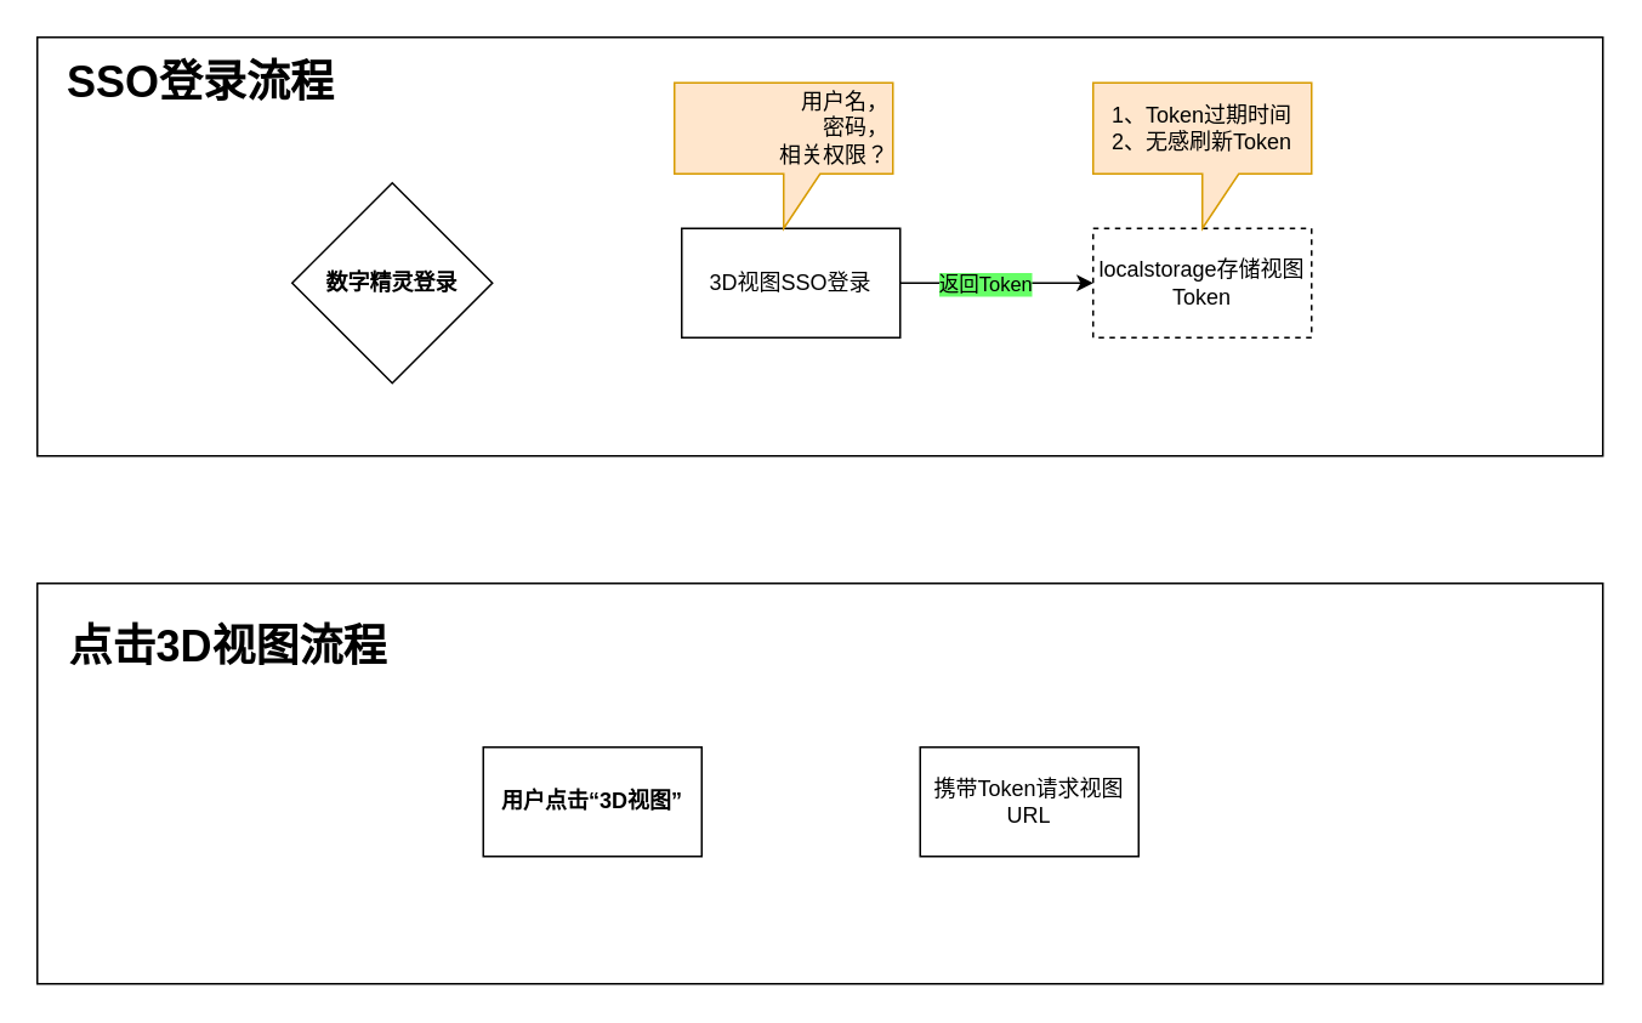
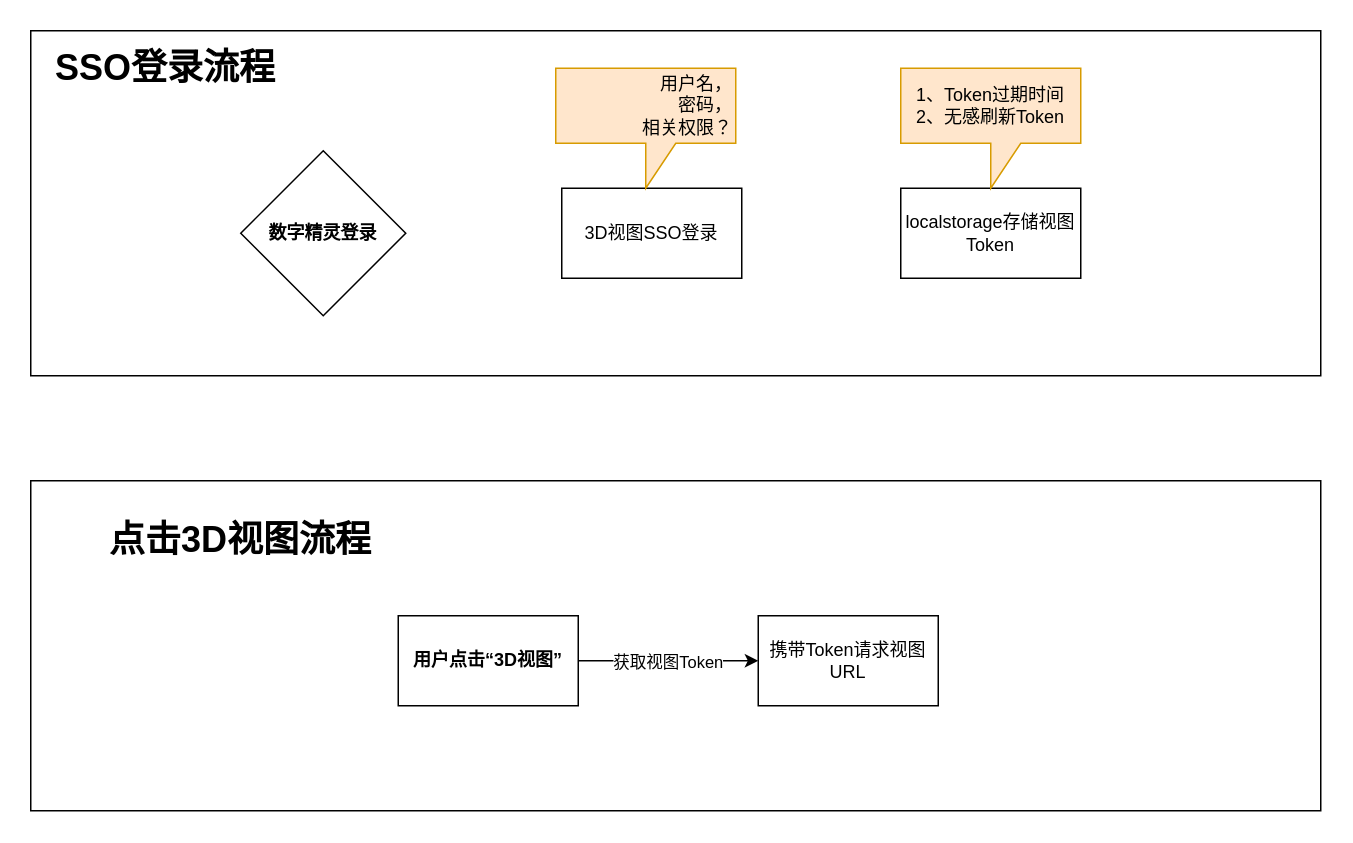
  <mxCell id="0" />
  <mxCell id="1" parent="0" />
  <mxCell id="2" value="" style="rounded=0;whiteSpace=wrap;html=1;labelBackgroundColor=none;fontColor=default;" vertex="1" parent="1"><mxGeometry x="20" y="20" width="860" height="230" as="geometry" /></mxCell>
  <mxCell id="3" value="&lt;h4&gt;数字精灵登录&lt;/h4&gt;" style="rhombus;whiteSpace=wrap;html=1;" vertex="1" parent="1"><mxGeometry x="160" y="100" width="110" height="110" as="geometry" /></mxCell>
- <mxCell id="4" style="edgeStyle=orthogonalEdgeStyle;rounded=0;orthogonalLoop=1;jettySize=auto;html=1;" edge="1" parent="1" source="6" target="8"><mxGeometry relative="1" as="geometry" /></mxCell>
- <mxCell id="5" value="返回Token" style="edgeLabel;html=1;align=center;verticalAlign=middle;resizable=0;points=[];labelBackgroundColor=#66FF66;" vertex="1" connectable="0" parent="4"><mxGeometry x="-0.272" y="-2" relative="1" as="geometry"><mxPoint x="7" y="-2" as="offset" /></mxGeometry></mxCell>
  <mxCell id="6" value="3D视图SSO登录" style="rounded=0;whiteSpace=wrap;html=1;" vertex="1" parent="1"><mxGeometry x="374" y="125" width="120" height="60" as="geometry" /></mxCell>
  <mxCell id="7" value="&lt;span style=&quot;&quot;&gt;用户名，&lt;/span&gt;&lt;br style=&quot;&quot;&gt;&lt;span style=&quot;&quot;&gt;密码，&lt;/span&gt;&lt;br style=&quot;&quot;&gt;&lt;div style=&quot;&quot;&gt;&lt;span style=&quot;background-color: initial;&quot;&gt;相关权限？&lt;/span&gt;&lt;/div&gt;" style="shape=callout;whiteSpace=wrap;html=1;perimeter=calloutPerimeter;align=right;fillColor=#ffe6cc;strokeColor=#d79b00;" vertex="1" parent="1"><mxGeometry x="370" y="45" width="120" height="80" as="geometry" /></mxCell>
- <mxCell id="8" value="localstorage存储视图Token" style="rounded=0;whiteSpace=wrap;html=1;dashed=1;" vertex="1" parent="1"><mxGeometry x="600" y="125" width="120" height="60" as="geometry" /></mxCell>
+ <mxCell id="8" value="localstorage存储视图Token" style="rounded=0;whiteSpace=wrap;html=1;" vertex="1" parent="1"><mxGeometry x="600" y="125" width="120" height="60" as="geometry" /></mxCell>
  <mxCell id="9" value="1、Token过期时间&lt;br&gt;2、无感刷新Token" style="shape=callout;whiteSpace=wrap;html=1;perimeter=calloutPerimeter;labelBackgroundColor=none;fillColor=#ffe6cc;strokeColor=#d79b00;" vertex="1" parent="1"><mxGeometry x="600" y="45" width="120" height="80" as="geometry" /></mxCell>
  <mxCell id="10" value="" style="rounded=0;whiteSpace=wrap;html=1;labelBackgroundColor=none;fontColor=default;" vertex="1" parent="1"><mxGeometry x="20" y="320" width="860" height="220" as="geometry" /></mxCell>
  <mxCell id="11" value="&lt;h1&gt;SSO登录流程&lt;/h1&gt;" style="text;html=1;strokeColor=none;fillColor=none;align=center;verticalAlign=middle;whiteSpace=wrap;rounded=0;labelBackgroundColor=none;fontColor=default;" vertex="1" parent="1"><mxGeometry x="30" y="30" width="160" height="30" as="geometry" /></mxCell>
- <mxCell id="12" value="&lt;h1&gt;点击3D视图流程&lt;/h1&gt;" style="text;html=1;strokeColor=none;fillColor=none;align=center;verticalAlign=middle;whiteSpace=wrap;rounded=0;labelBackgroundColor=none;fontColor=default;" vertex="1" parent="1"><mxGeometry x="30" y="340" width="190" height="30" as="geometry" /></mxCell>
+ <mxCell id="12" value="&lt;h1&gt;点击3D视图流程&lt;/h1&gt;" style="text;html=1;strokeColor=none;fillColor=none;align=center;verticalAlign=middle;whiteSpace=wrap;rounded=0;labelBackgroundColor=none;fontColor=default;" vertex="1" parent="1"><mxGeometry x="65" y="345" width="190" height="30" as="geometry" /></mxCell>
+ <mxCell id="13" style="edgeStyle=orthogonalEdgeStyle;rounded=0;orthogonalLoop=1;jettySize=auto;html=1;fontColor=default;" edge="1" parent="1" source="15" target="16"><mxGeometry relative="1" as="geometry" /></mxCell>
+ <mxCell id="14" value="获取视图Token" style="edgeLabel;html=1;align=center;verticalAlign=middle;resizable=0;points=[];fontColor=default;" vertex="1" connectable="0" parent="13"><mxGeometry x="-0.262" y="-1" relative="1" as="geometry"><mxPoint x="15" y="-1" as="offset" /></mxGeometry></mxCell>
  <mxCell id="15" value="&lt;h4&gt;用户点击“3D视图”&lt;/h4&gt;" style="rounded=0;whiteSpace=wrap;html=1;labelBackgroundColor=none;fontColor=default;" vertex="1" parent="1"><mxGeometry x="265" y="410" width="120" height="60" as="geometry" /></mxCell>
  <mxCell id="16" value="携带Token请求视图URL" style="rounded=0;whiteSpace=wrap;html=1;labelBackgroundColor=none;fontColor=default;" vertex="1" parent="1"><mxGeometry x="505" y="410" width="120" height="60" as="geometry" /></mxCell>
